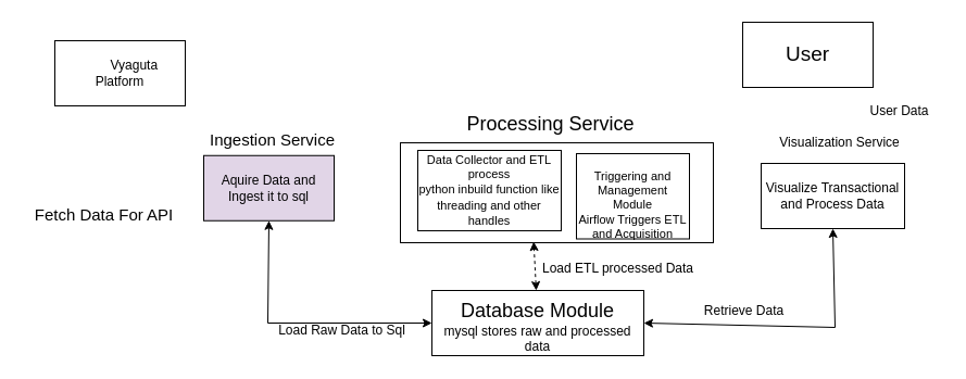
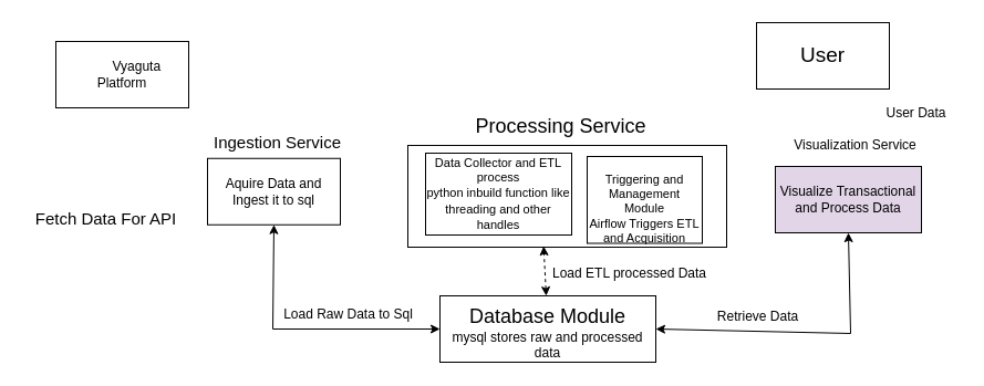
  <mxCell id="0" />
  <mxCell id="1" parent="0" />
  <mxCell id="2" value="" style="rounded=0;whiteSpace=wrap;html=1;" parent="1" vertex="1"><mxGeometry x="368" y="131" width="288" height="92" as="geometry" /></mxCell>
  <mxCell id="3" value="&lt;font style=&quot;font-size: 18px;&quot;&gt;Processing Service&lt;font style=&quot;font-size: 18px;&quot;&gt;&lt;br&gt;&lt;/font&gt;&lt;/font&gt;" style="text;html=1;align=center;verticalAlign=middle;resizable=0;points=[];autosize=1;strokeColor=none;fillColor=none;" parent="1" vertex="1"><mxGeometry x="419" y="97" width="173" height="34" as="geometry" /></mxCell>
  <mxCell id="4" value="&lt;div style=&quot;font-size: 11px;&quot;&gt;&lt;font style=&quot;font-size: 11px;&quot;&gt;Data Collector and ETL process&lt;br&gt;&lt;/font&gt;&lt;/div&gt;&lt;font style=&quot;font-size: 11px;&quot;&gt;python inbuild function like threading and other handles&lt;/font&gt;" style="rounded=0;whiteSpace=wrap;html=1;" parent="1" vertex="1"><mxGeometry x="384" y="138" width="132" height="74" as="geometry" /></mxCell>
  <mxCell id="5" value="&lt;div&gt;&lt;br&gt;&lt;/div&gt;&lt;div&gt;&lt;br&gt;&lt;/div&gt;&lt;div&gt;&lt;br&gt;&lt;/div&gt;&lt;div style=&quot;font-size: 11px;&quot;&gt;&lt;font style=&quot;font-size: 11px;&quot;&gt;&lt;span&gt;&lt;font style=&quot;font-size: 11px;&quot;&gt;Triggering and Management Module&lt;/font&gt;&lt;/span&gt;&lt;br&gt;&lt;/font&gt;&lt;/div&gt;&lt;div style=&quot;font-size: 11px;&quot;&gt;&lt;font style=&quot;font-size: 11px;&quot;&gt;Airflow Triggers ETL and Acquisition&lt;font style=&quot;font-size: 11px;&quot;&gt;&lt;br&gt;&lt;/font&gt;&lt;/font&gt;&lt;/div&gt;&lt;div style=&quot;font-size: 11px;&quot;&gt;&lt;font style=&quot;font-size: 11px;&quot;&gt;&lt;br&gt;&lt;br&gt;&lt;/font&gt;&lt;/div&gt;" style="rounded=0;whiteSpace=wrap;html=1;" parent="1" vertex="1"><mxGeometry x="530" y="141" width="104" height="78.5" as="geometry" /></mxCell>
  <mxCell id="6" value="&lt;div&gt;&lt;font style=&quot;font-size: 18px;&quot;&gt;&lt;br&gt;&lt;/font&gt;&lt;/div&gt;&lt;div&gt;&lt;font style=&quot;font-size: 18px;&quot;&gt;Database Module&lt;/font&gt;&lt;/div&gt;&lt;div&gt;mysql stores raw and processed data&lt;br&gt;&lt;br&gt;&lt;style type=&quot;text/css&quot;&gt;p { color: #000000; line-height: 115%; text-align: left; orphans: 2; widows: 2; margin-bottom: 0.1in; direction: ltr; background: transparent }p.western { font-family: &quot;Arial&quot;, serif; font-size: 11pt; so-language: en-US }p.cjk { font-family: &quot;Arial&quot;; font-size: 11pt; so-language: zh-CN }p.ctl { font-family: &quot;Arial&quot;; font-size: 11pt; so-language: hi-IN }a:link { color: #000080; text-decoration: underline }&lt;/style&gt;&lt;/div&gt;" style="rounded=0;whiteSpace=wrap;html=1;" parent="1" vertex="1"><mxGeometry x="397" y="267" width="195" height="60" as="geometry" /></mxCell>
  <mxCell id="7" value="" style="endArrow=classic;startArrow=classic;html=1;rounded=0;entryX=0.426;entryY=0.99;entryDx=0;entryDy=0;entryPerimeter=0;dashed=1;" parent="1" source="6" target="2" edge="1"><mxGeometry width="50" height="50" relative="1" as="geometry"><mxPoint x="646" y="339" as="sourcePoint" /><mxPoint x="696" y="289" as="targetPoint" /></mxGeometry></mxCell>
- <mxCell id="8" value="Aquire Data and Ingest it to sql" style="rounded=0;whiteSpace=wrap;html=1;fillColor=#e1d5e7;" vertex="1" parent="1"><mxGeometry x="187" y="142.75" width="120" height="60" as="geometry" /></mxCell>
+ <mxCell id="8" value="Aquire Data and Ingest it to sql" style="rounded=0;whiteSpace=wrap;html=1;" vertex="1" parent="1"><mxGeometry x="187" y="142.75" width="120" height="60" as="geometry" /></mxCell>
  <mxCell id="9" value="&lt;font style=&quot;font-size: 15px;&quot;&gt;Ingestion Service&lt;br&gt;&lt;/font&gt;" style="text;html=1;align=center;verticalAlign=middle;resizable=0;points=[];autosize=1;strokeColor=none;fillColor=none;" vertex="1" parent="1"><mxGeometry x="183.5" y="112.75" width="133" height="30" as="geometry" /></mxCell>
  <mxCell id="10" value="&lt;span style=&quot;white-space: pre;&quot;&gt;&#09;&lt;/span&gt;Vyaguta Platform" style="rounded=0;whiteSpace=wrap;html=1;" vertex="1" parent="1"><mxGeometry x="50" y="37" width="120" height="60" as="geometry" /></mxCell>
  <mxCell id="11" value="" style="endArrow=classic;startArrow=classic;html=1;rounded=0;exitX=0.5;exitY=1;exitDx=0;exitDy=0;entryX=0;entryY=0.5;entryDx=0;entryDy=0;" edge="1" parent="1" source="8" target="6"><mxGeometry width="50" height="50" relative="1" as="geometry"><mxPoint x="423" y="211" as="sourcePoint" /><mxPoint x="473" y="161" as="targetPoint" /><Array as="points"><mxPoint x="246" y="297" /></Array></mxGeometry></mxCell>
- <mxCell id="12" value="Load Raw Data to Sql" style="text;html=1;align=center;verticalAlign=middle;resizable=0;points=[];autosize=1;strokeColor=none;fillColor=none;" vertex="1" parent="1"><mxGeometry x="247" y="291" width="134" height="26" as="geometry" /></mxCell>
+ <mxCell id="12" value="Load Raw Data to Sql" style="text;html=1;align=center;verticalAlign=middle;resizable=0;points=[];autosize=1;strokeColor=none;fillColor=none;" vertex="1" parent="1"><mxGeometry y="271" width="134" height="26" as="geometry" x="247" /></mxCell>
  <mxCell id="13" value="Load ETL processed Data" style="text;html=1;align=center;verticalAlign=middle;resizable=0;points=[];autosize=1;strokeColor=none;fillColor=none;" vertex="1" parent="1"><mxGeometry x="489" y="234" width="157" height="26" as="geometry" /></mxCell>
- <mxCell id="14" value="Visualize Transactional and Process Data" style="rounded=0;whiteSpace=wrap;html=1;" vertex="1" parent="1"><mxGeometry x="700" y="150" width="132" height="60" as="geometry" /></mxCell>
+ <mxCell id="14" value="Visualize Transactional and Process Data" style="rounded=0;whiteSpace=wrap;html=1;fillColor=#e1d5e7;" vertex="1" parent="1"><mxGeometry x="700" y="150" width="132" height="60" as="geometry" /></mxCell>
  <mxCell id="15" value="&lt;div&gt;Visualization Service&lt;/div&gt;&lt;div&gt;&lt;br&gt;&lt;/div&gt;" style="text;html=1;align=center;verticalAlign=middle;resizable=0;points=[];autosize=1;strokeColor=none;fillColor=none;" vertex="1" parent="1"><mxGeometry x="707.5" y="117" width="129" height="41" as="geometry" /></mxCell>
  <mxCell id="16" value="" style="endArrow=classic;startArrow=classic;html=1;rounded=0;exitX=1;exitY=0.5;exitDx=0;exitDy=0;entryX=0.5;entryY=1;entryDx=0;entryDy=0;" edge="1" parent="1" source="6" target="14"><mxGeometry width="50" height="50" relative="1" as="geometry"><mxPoint x="423" y="211" as="sourcePoint" /><mxPoint x="473" y="161" as="targetPoint" /><Array as="points"><mxPoint x="768" y="301" /></Array></mxGeometry></mxCell>
  <mxCell id="17" value="&lt;font style=&quot;font-size: 19px;&quot;&gt;User&lt;/font&gt;" style="rounded=0;whiteSpace=wrap;html=1;" vertex="1" parent="1"><mxGeometry x="683" y="20" width="120" height="60" as="geometry" /></mxCell>
  <mxCell id="18" value="&lt;font style=&quot;font-size: 15px;&quot;&gt;Fetch Data For API&lt;br&gt;&lt;/font&gt;" style="text;html=1;align=center;verticalAlign=middle;resizable=0;points=[];autosize=1;strokeColor=none;fillColor=none;" vertex="1" parent="1"><mxGeometry x="20" y="182" width="150" height="30" as="geometry" /></mxCell>
  <mxCell id="19" value="Retrieve Data" style="text;html=1;align=center;verticalAlign=middle;resizable=0;points=[];autosize=1;strokeColor=none;fillColor=none;" vertex="1" parent="1"><mxGeometry x="634" y="271" width="100" height="30" as="geometry" /></mxCell>
  <mxCell id="20" value="User Data" style="text;html=1;align=center;verticalAlign=middle;resizable=0;points=[];autosize=1;strokeColor=none;fillColor=none;" vertex="1" parent="1"><mxGeometry x="787" y="87" width="80" height="30" as="geometry" /></mxCell>
